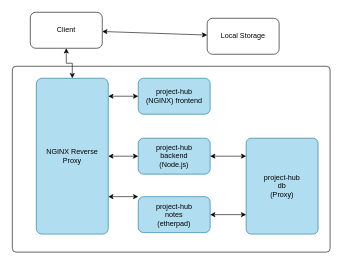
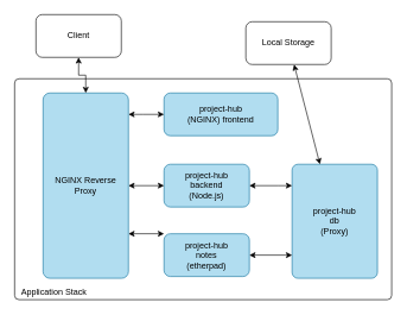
  <mxCell id="0" />
  <mxCell id="1" parent="0" />
  <mxCell id="2" value="" style="rounded=1;whiteSpace=wrap;html=1;arcSize=2;" parent="1" vertex="1"><mxGeometry x="20" y="110" width="530" height="310" as="geometry" /></mxCell>
- <mxCell id="3" value="project-hub&lt;br&gt;(NGINX) frontend" style="rounded=1;whiteSpace=wrap;html=1;fillColor=#b1ddf0;strokeColor=#10739e;" parent="1" vertex="1"><mxGeometry x="230" y="130" width="120" height="60" as="geometry" /></mxCell>
+ <mxCell id="3" value="project-hub&lt;br&gt;(NGINX) frontend" style="rounded=1;whiteSpace=wrap;html=1;fillColor=#b1ddf0;strokeColor=#10739e;" parent="1" vertex="1"><mxGeometry x="230" y="130" width="160" height="60" as="geometry" /></mxCell>
  <mxCell id="4" value="project-hub&lt;br&gt;backend&lt;br&gt;(Node.js)" style="rounded=1;whiteSpace=wrap;html=1;fillColor=#b1ddf0;strokeColor=#10739e;" parent="1" vertex="1"><mxGeometry x="230" y="230" width="120" height="60" as="geometry" /></mxCell>
  <mxCell id="5" value="project-hub&lt;br&gt;notes&lt;br&gt;(etherpad)" style="rounded=1;whiteSpace=wrap;html=1;fillColor=#b1ddf0;strokeColor=#10739e;" parent="1" vertex="1"><mxGeometry x="230" y="327.5" width="120" height="60" as="geometry" /></mxCell>
  <mxCell id="6" value="project-hub&lt;br&gt;db&lt;br&gt;(Proxy)" style="rounded=1;whiteSpace=wrap;html=1;fillColor=#b1ddf0;strokeColor=#10739e;arcSize=7;" parent="1" vertex="1"><mxGeometry x="410" y="230" width="120" height="160" as="geometry" /></mxCell>
  <mxCell id="7" value="Client" style="rounded=1;whiteSpace=wrap;html=1;" parent="1" vertex="1"><mxGeometry x="50" y="20" width="120" height="60" as="geometry" /></mxCell>
+ <mxCell id="8" value="Application Stack" style="text;html=1;align=center;verticalAlign=middle;resizable=0;points=[];autosize=1;" parent="1" vertex="1"><mxGeometry x="20" y="400" width="110" height="20" as="geometry" /></mxCell>
  <mxCell id="9" value="Local Storage" style="rounded=1;whiteSpace=wrap;html=1;" parent="1" vertex="1"><mxGeometry x="345" y="30" width="120" height="60" as="geometry" /></mxCell>
  <mxCell id="10" value="" style="endArrow=classic;startArrow=classic;html=1;edgeStyle=orthogonalEdgeStyle;rounded=0;" edge="1" parent="1" source="16" target="3"><mxGeometry width="50" height="50" relative="1" as="geometry"><mxPoint x="36.76" y="213.619" as="sourcePoint" /><mxPoint x="250" y="140" as="targetPoint" /><Array as="points"><mxPoint x="200" y="160" /><mxPoint x="200" y="160" /></Array></mxGeometry></mxCell>
  <mxCell id="11" value="" style="endArrow=classic;startArrow=classic;html=1;" edge="1" parent="1" source="16" target="4"><mxGeometry width="50" height="50" relative="1" as="geometry"><mxPoint x="36.76" y="250.336" as="sourcePoint" /><mxPoint x="168.4" y="160" as="targetPoint" /></mxGeometry></mxCell>
  <mxCell id="12" value="" style="endArrow=classic;startArrow=classic;html=1;edgeStyle=orthogonalEdgeStyle;rounded=0;" edge="1" parent="1" source="16" target="5"><mxGeometry width="50" height="50" relative="1" as="geometry"><mxPoint x="36.76" y="281.877" as="sourcePoint" /><mxPoint x="179.76" y="272.164" as="targetPoint" /><Array as="points"><mxPoint x="180" y="358" /><mxPoint x="180" y="358" /></Array></mxGeometry></mxCell>
  <mxCell id="13" value="" style="endArrow=classic;startArrow=classic;html=1;edgeStyle=orthogonalEdgeStyle;rounded=0;" edge="1" parent="1" source="4" target="6"><mxGeometry width="50" height="50" relative="1" as="geometry"><mxPoint x="46.76" y="260.336" as="sourcePoint" /><mxPoint x="179.76" y="272.164" as="targetPoint" /><Array as="points"><mxPoint x="390" y="260" /><mxPoint x="390" y="260" /></Array></mxGeometry></mxCell>
  <mxCell id="14" value="" style="endArrow=classic;startArrow=classic;html=1;rounded=0;edgeStyle=orthogonalEdgeStyle;" edge="1" parent="1" source="5" target="6"><mxGeometry width="50" height="50" relative="1" as="geometry"><mxPoint x="299.76" y="290.476" as="sourcePoint" /><mxPoint x="468.76" y="327.024" as="targetPoint" /><Array as="points"><mxPoint x="400" y="358" /><mxPoint x="400" y="358" /></Array></mxGeometry></mxCell>
- <mxCell id="15" value="" style="endArrow=classic;startArrow=classic;html=1;" edge="1" parent="1" source="9" target="7"><mxGeometry width="50" height="50" relative="1" as="geometry"><mxPoint x="299.76" y="290.476" as="sourcePoint" /><mxPoint x="468.76" y="327.024" as="targetPoint" /></mxGeometry></mxCell>
+ <mxCell id="15" value="" style="endArrow=classic;startArrow=classic;html=1;" edge="1" parent="1" source="9" target="6"><mxGeometry width="50" height="50" relative="1" as="geometry"><mxPoint x="299.76" y="290.476" as="sourcePoint" /><mxPoint x="468.76" y="327.024" as="targetPoint" /></mxGeometry></mxCell>
  <mxCell id="16" value="NGINX Reverse Proxy" style="rounded=1;whiteSpace=wrap;html=1;fillColor=#b1ddf0;strokeColor=#10739e;arcSize=8;" vertex="1" parent="1"><mxGeometry x="60" y="130" width="120" height="260" as="geometry" /></mxCell>
  <mxCell id="17" value="" style="endArrow=classic;startArrow=classic;html=1;edgeStyle=orthogonalEdgeStyle;rounded=0;" edge="1" parent="1" source="7" target="16"><mxGeometry width="50" height="50" relative="1" as="geometry"><mxPoint x="180" y="170" as="sourcePoint" /><mxPoint x="240" y="170" as="targetPoint" /><Array as="points" /></mxGeometry></mxCell>
